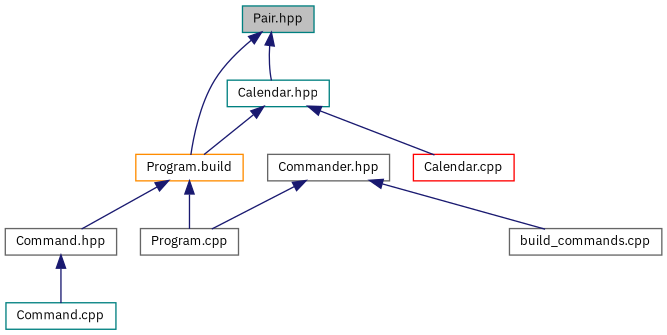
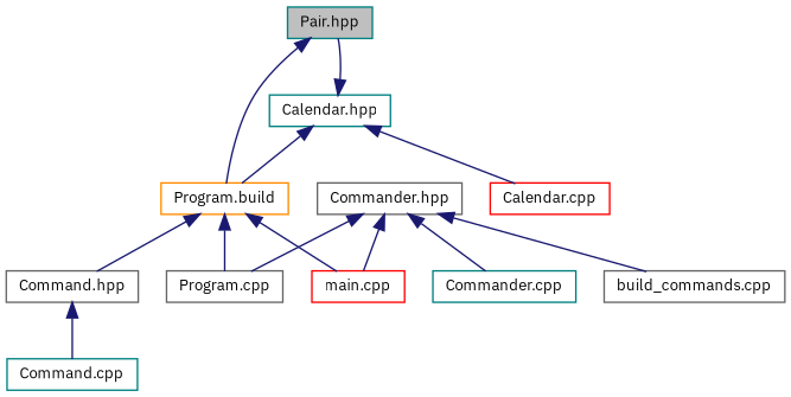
  digraph {
    fontname="IBM Plex Sans"
    node [color=teal fillcolor=white fontname="IBM Plex Sans" fontsize=10 shape=record style=filled]
    edge [color=midnightblue dir=back fontname="IBM Plex Sans" fontsize=10 labelfontname=Helvetica labelfontsize=10 style=solid]
    n1 [fillcolor=grey75 fontcolor=black height=0.2 label="Pair.hpp" width=0.4]
    n2 [height=0.2 label="Calendar.hpp" width=0.4]
    n3 [color=darkorange height=0.2 label="Program.build" width=0.4]
    n4 [color=red height=0.2 label="Calendar.cpp" width=0.4]
    n5 [color=gray40 height=0.2 label="Command.hpp" width=0.4]
+   n6 [color=red height=0.2 label="main.cpp" width=0.4]
    n7 [color=gray40 height=0.2 label="Program.cpp" width=0.4]
    n8 [height=0.2 label="Command.cpp" width=0.4]
    n9 [color=gray40 height=0.2 label="Commander.hpp" width=0.4]
    n10 [color=gray40 height=0.2 label="build_commands.cpp" width=0.4]
-   n1 -> n2
+   n11 [height=0.2 label="Commander.cpp" width=0.4]
+   n2 -> n1
    n1 -> n3
    n2 -> n3
    n2 -> n4
    n3 -> n5
+   n3 -> n6
    n3 -> n7
    n5 -> n8
+   n9 -> n6
    n9 -> n7
    n9 -> n10
+   n9 -> n11
  }
